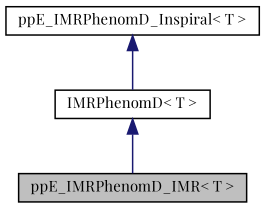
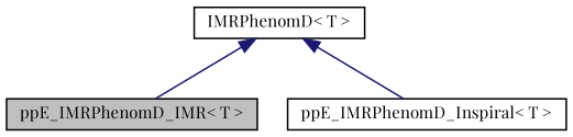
  digraph {
    fontname="Playfair Display"
    node [color=black fillcolor=white fontname="Playfair Display" fontsize=10 shape=record style=filled]
    edge [color=midnightblue dir=back fontname="Playfair Display" fontsize=10 labelfontname=Helvetica labelfontsize=10 style=solid]
    n1 [fillcolor=grey75 fontcolor=black height=0.2 label="ppE_IMRPhenomD_IMR\< T \>" width=0.4]
    n2 [height=0.2 label="ppE_IMRPhenomD_Inspiral\< T \>" width=0.4]
    n3 [height=0.2 label="IMRPhenomD\< T \>" width=0.4]
    n3 -> n1
-   n2 -> n3
+   n3 -> n2
  }
